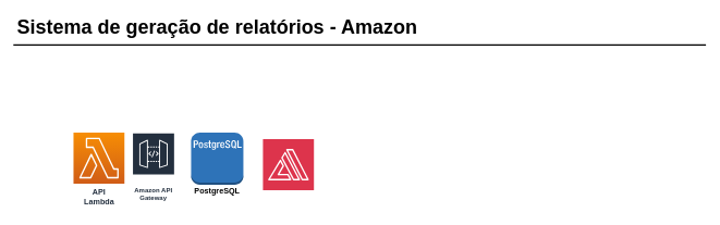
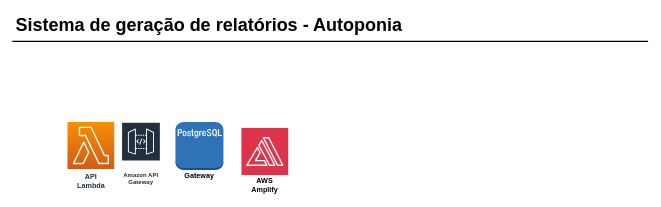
  <mxCell id="0" />
  <mxCell id="1" parent="0" />
- <mxCell id="2" value="Sistema de geração de relatórios - Amazon" style="text;html=1;resizable=0;points=[];autosize=1;align=left;verticalAlign=top;spacingTop=-4;fontSize=30;fontStyle=1" parent="1" vertex="1"><mxGeometry x="24" y="20.5" width="670" height="40" as="geometry" /></mxCell>
+ <mxCell id="2" value="Sistema de geração de relatórios - Autoponia" style="text;html=1;resizable=0;points=[];autosize=1;align=left;verticalAlign=top;spacingTop=-4;fontSize=30;fontStyle=1" parent="1" vertex="1"><mxGeometry x="24" y="20.5" width="670" height="40" as="geometry" /></mxCell>
  <mxCell id="3" value="" style="line;strokeWidth=2;html=1;fontSize=14;" parent="1" vertex="1"><mxGeometry x="20" y="63.5" width="1060" height="10" as="geometry" /></mxCell>
  <mxCell id="4" value="&lt;b&gt;API&lt;br style=&quot;border-color: var(--border-color);&quot;&gt;Lambda&lt;/b&gt;" style="outlineConnect=0;fontColor=#232F3E;gradientColor=#F78E04;gradientDirection=north;fillColor=#D05C17;strokeColor=#ffffff;dashed=0;verticalLabelPosition=bottom;verticalAlign=top;align=center;html=1;fontSize=12;fontStyle=0;aspect=fixed;shape=mxgraph.aws4.resourceIcon;resIcon=mxgraph.aws4.lambda;labelBackgroundColor=#ffffff;" vertex="1" parent="1"><mxGeometry x="112" y="203" width="78" height="78" as="geometry" /></mxCell>
  <mxCell id="5" value="Amazon API Gateway" style="sketch=0;outlineConnect=0;fontColor=#232F3E;gradientColor=none;strokeColor=#ffffff;fillColor=#232F3E;dashed=0;verticalLabelPosition=middle;verticalAlign=bottom;align=center;html=1;whiteSpace=wrap;fontSize=10;fontStyle=1;spacing=3;shape=mxgraph.aws4.productIcon;prIcon=mxgraph.aws4.api_gateway;" vertex="1" parent="1"><mxGeometry x="202" y="203" width="65" height="110" as="geometry" /></mxCell>
  <mxCell id="6" value="" style="group" vertex="1" connectable="0" parent="1"><mxGeometry x="292" y="203" width="80" height="105" as="geometry" /></mxCell>
  <mxCell id="7" value="" style="outlineConnect=0;dashed=0;verticalLabelPosition=bottom;verticalAlign=top;align=center;html=1;shape=mxgraph.aws3.postgre_sql_instance;fillColor=#2E73B8;gradientColor=none;" vertex="1" parent="6"><mxGeometry width="80" height="80" as="geometry" /></mxCell>
- <mxCell id="8" value="PostgreSQL" style="text;html=1;strokeColor=none;fillColor=none;align=center;verticalAlign=middle;whiteSpace=wrap;rounded=0;fontStyle=1" vertex="1" parent="6"><mxGeometry x="10" y="75" width="60" height="30" as="geometry" /></mxCell>
+ <mxCell id="8" value="Gateway" style="text;html=1;strokeColor=none;fillColor=none;align=center;verticalAlign=middle;whiteSpace=wrap;rounded=0;fontStyle=1" vertex="1" parent="6"><mxGeometry x="10" y="75" width="60" height="30" as="geometry" /></mxCell>
  <mxCell id="9" value="" style="group" vertex="1" connectable="0" parent="1"><mxGeometry x="402" y="213" width="78" height="110" as="geometry" /></mxCell>
  <mxCell id="10" value="" style="sketch=0;points=[[0,0,0],[0.25,0,0],[0.5,0,0],[0.75,0,0],[1,0,0],[0,1,0],[0.25,1,0],[0.5,1,0],[0.75,1,0],[1,1,0],[0,0.25,0],[0,0.5,0],[0,0.75,0],[1,0.25,0],[1,0.5,0],[1,0.75,0]];outlineConnect=0;fontColor=#232F3E;fillColor=#DD344C;strokeColor=#ffffff;dashed=0;verticalLabelPosition=bottom;verticalAlign=top;align=center;html=1;fontSize=12;fontStyle=0;aspect=fixed;shape=mxgraph.aws4.resourceIcon;resIcon=mxgraph.aws4.amplify;" vertex="1" parent="9"><mxGeometry width="78" height="78" as="geometry" /></mxCell>
+ <mxCell id="11" value="AWS Amplify" style="text;html=1;strokeColor=none;fillColor=none;align=center;verticalAlign=middle;whiteSpace=wrap;rounded=0;fontStyle=1" vertex="1" parent="9"><mxGeometry x="9" y="80" width="60" height="30" as="geometry" /></mxCell>
